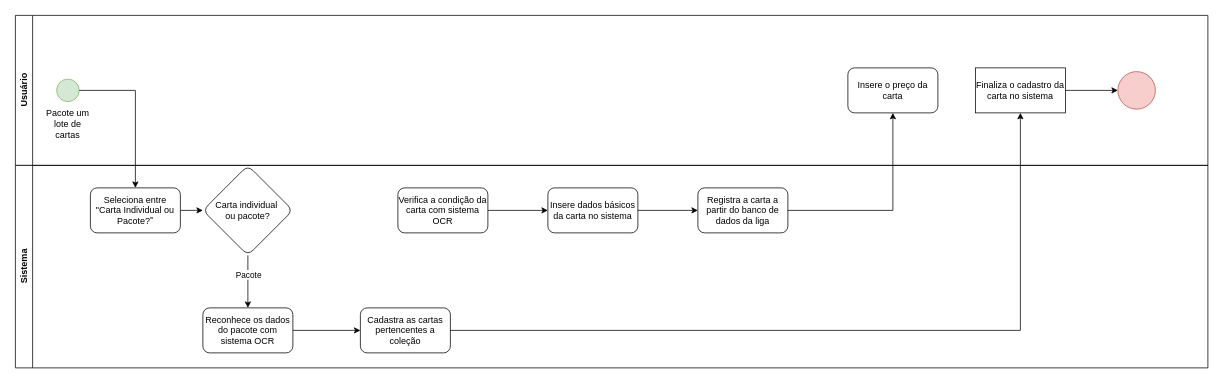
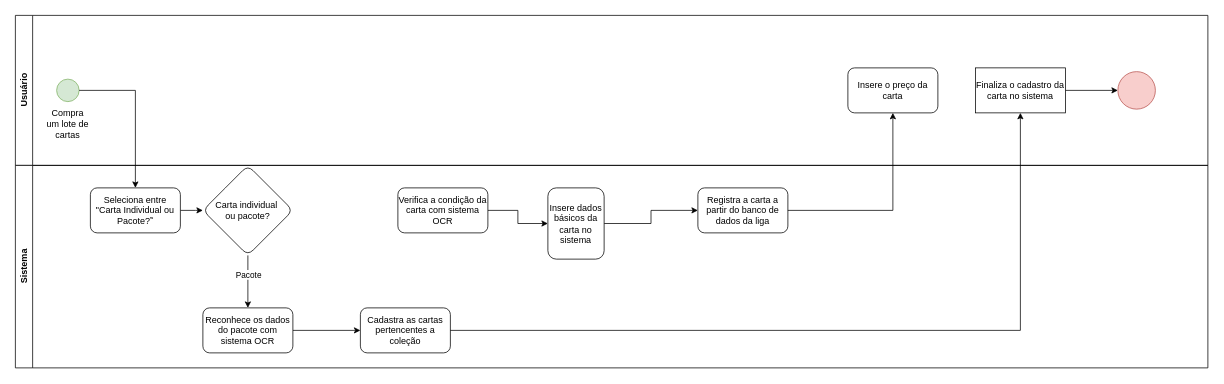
  <mxCell id="0" />
  <mxCell id="1" parent="0" />
  <mxCell id="2" value="Usuário" style="swimlane;horizontal=0;whiteSpace=wrap;html=1;" parent="1" vertex="1"><mxGeometry x="20" y="20" width="1590" height="200" as="geometry" /></mxCell>
  <mxCell id="3" value="" style="ellipse;whiteSpace=wrap;html=1;aspect=fixed;fillColor=#d5e8d4;strokeColor=#82b366;" parent="2" vertex="1"><mxGeometry x="55" y="85" width="30" height="30" as="geometry" /></mxCell>
- <mxCell id="4" value="Pacote um lote de cartas" style="text;html=1;align=center;verticalAlign=middle;whiteSpace=wrap;rounded=0;" parent="2" vertex="1"><mxGeometry x="40" y="130" width="60" height="30" as="geometry" /></mxCell>
+ <mxCell id="4" value="Compra um lote de cartas" style="text;html=1;align=center;verticalAlign=middle;whiteSpace=wrap;rounded=0;" parent="2" vertex="1"><mxGeometry x="40" y="130" width="60" height="30" as="geometry" /></mxCell>
  <mxCell id="5" value="" style="ellipse;whiteSpace=wrap;html=1;aspect=fixed;fillColor=#f8cecc;strokeColor=#b85450;" parent="2" vertex="1"><mxGeometry x="1470" y="75" width="50" height="50" as="geometry" /></mxCell>
  <mxCell id="6" style="edgeStyle=orthogonalEdgeStyle;rounded=0;orthogonalLoop=1;jettySize=auto;html=1;entryX=0;entryY=0.5;entryDx=0;entryDy=0;" parent="2" source="7" target="5" edge="1"><mxGeometry relative="1" as="geometry" /></mxCell>
  <mxCell id="7" value="Finaliza o cadastro da carta no sistema" style="whiteSpace=wrap;html=1;rounded=0;" parent="2" vertex="1"><mxGeometry x="1280" y="70" width="120" height="60" as="geometry" /></mxCell>
  <mxCell id="8" value="Insere o preço da carta" style="whiteSpace=wrap;html=1;rounded=1;" parent="2" vertex="1"><mxGeometry x="1110" y="70" width="120" height="60" as="geometry" /></mxCell>
  <mxCell id="9" value="Sistema" style="swimlane;horizontal=0;whiteSpace=wrap;html=1;" parent="1" vertex="1"><mxGeometry x="20" y="220" width="1590" height="270" as="geometry" /></mxCell>
  <mxCell id="10" value="" style="edgeStyle=orthogonalEdgeStyle;rounded=0;orthogonalLoop=1;jettySize=auto;html=1;" parent="9" source="11" edge="1"><mxGeometry relative="1" as="geometry"><mxPoint x="250" y="60" as="targetPoint" /></mxGeometry></mxCell>
  <mxCell id="11" value="Seleciona entre &quot;Carta Individual ou Pacote?˜" style="rounded=1;whiteSpace=wrap;html=1;" parent="9" vertex="1"><mxGeometry x="100" y="30" width="120" height="60" as="geometry" /></mxCell>
  <mxCell id="12" value="Carta individual&amp;nbsp;&lt;div&gt;ou pacote?&lt;/div&gt;" style="rhombus;whiteSpace=wrap;html=1;rounded=1;" parent="9" vertex="1"><mxGeometry x="250" width="120" height="120" as="geometry" /></mxCell>
  <mxCell id="13" value="" style="edgeStyle=orthogonalEdgeStyle;rounded=0;orthogonalLoop=1;jettySize=auto;html=1;" parent="9" source="14" target="16" edge="1"><mxGeometry relative="1" as="geometry" /></mxCell>
  <mxCell id="14" value="Verifica a condição da carta com sistema OCR" style="whiteSpace=wrap;html=1;rounded=1;" parent="9" vertex="1"><mxGeometry x="510" y="30" width="120" height="60" as="geometry" /></mxCell>
  <mxCell id="15" value="" style="edgeStyle=orthogonalEdgeStyle;rounded=0;orthogonalLoop=1;jettySize=auto;html=1;" parent="9" source="16" target="17" edge="1"><mxGeometry relative="1" as="geometry" /></mxCell>
- <mxCell id="16" value="Insere dados básicos da carta no sistema" style="whiteSpace=wrap;html=1;rounded=1;" parent="9" vertex="1"><mxGeometry x="710" y="30" width="120" height="60" as="geometry" /></mxCell>
+ <mxCell id="16" value="Insere dados básicos da carta no sistema" style="whiteSpace=wrap;html=1;rounded=1;" parent="9" vertex="1"><mxGeometry x="710" y="30" width="75" height="95" as="geometry" /></mxCell>
  <mxCell id="17" value="Registra a carta a partir do banco de dados da liga" style="whiteSpace=wrap;html=1;rounded=1;" parent="9" vertex="1"><mxGeometry x="910" y="30" width="120" height="60" as="geometry" /></mxCell>
  <mxCell id="18" value="" style="edgeStyle=orthogonalEdgeStyle;rounded=0;orthogonalLoop=1;jettySize=auto;html=1;" parent="9" source="22" target="19" edge="1"><mxGeometry relative="1" as="geometry" /></mxCell>
  <mxCell id="19" value="Cadastra as cartas pertencentes a coleção" style="whiteSpace=wrap;html=1;rounded=1;" parent="9" vertex="1"><mxGeometry x="460" y="190" width="120" height="60" as="geometry" /></mxCell>
  <mxCell id="20" value="" style="edgeStyle=orthogonalEdgeStyle;rounded=0;orthogonalLoop=1;jettySize=auto;html=1;" parent="9" source="12" target="22" edge="1"><mxGeometry relative="1" as="geometry"><mxPoint x="490" y="560" as="targetPoint" /><mxPoint x="450" y="450" as="sourcePoint" /></mxGeometry></mxCell>
  <mxCell id="21" value="Pacote" style="edgeLabel;html=1;align=center;verticalAlign=middle;resizable=0;points=[];" parent="20" vertex="1" connectable="0"><mxGeometry x="-0.294" y="2" relative="1" as="geometry"><mxPoint x="-2" as="offset" /></mxGeometry></mxCell>
  <mxCell id="22" value="Reconhece os dados do pacote com sistema OCR" style="whiteSpace=wrap;html=1;rounded=1;" parent="9" vertex="1"><mxGeometry x="250" y="190" width="120" height="60" as="geometry" /></mxCell>
  <mxCell id="23" style="edgeStyle=orthogonalEdgeStyle;rounded=0;orthogonalLoop=1;jettySize=auto;html=1;entryX=0.5;entryY=0;entryDx=0;entryDy=0;" parent="1" source="3" target="11" edge="1"><mxGeometry relative="1" as="geometry" /></mxCell>
  <mxCell id="24" value="" style="edgeStyle=orthogonalEdgeStyle;rounded=0;orthogonalLoop=1;jettySize=auto;html=1;entryX=0.5;entryY=1;entryDx=0;entryDy=0;" parent="1" source="19" target="7" edge="1"><mxGeometry relative="1" as="geometry"><mxPoint x="670" y="440" as="targetPoint" /></mxGeometry></mxCell>
  <mxCell id="25" value="" style="edgeStyle=orthogonalEdgeStyle;rounded=0;orthogonalLoop=1;jettySize=auto;html=1;" parent="1" source="17" target="8" edge="1"><mxGeometry relative="1" as="geometry" /></mxCell>
